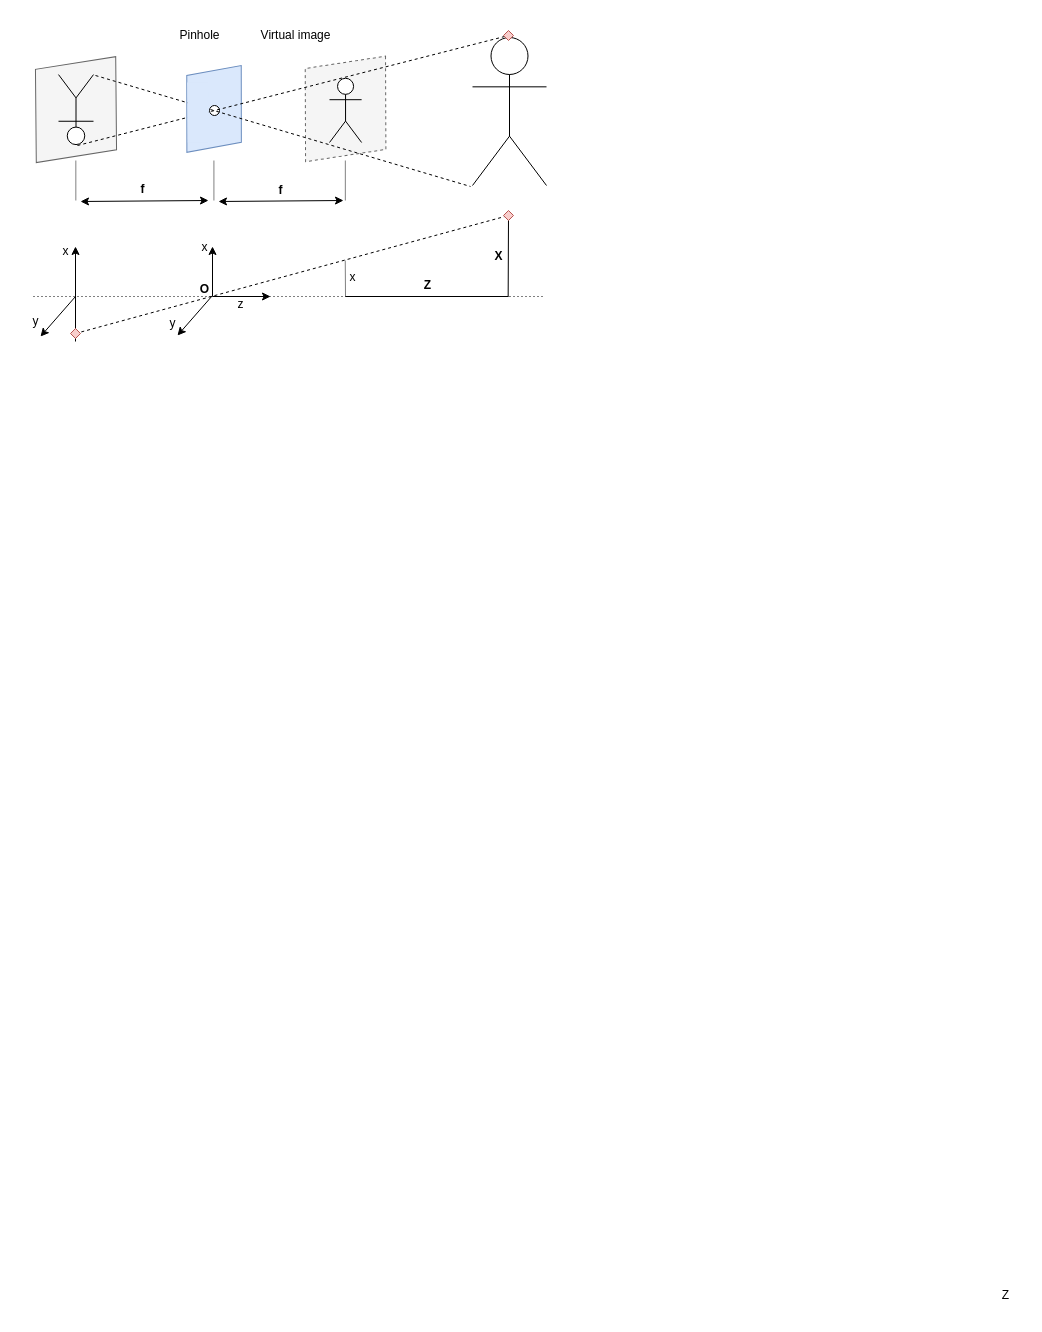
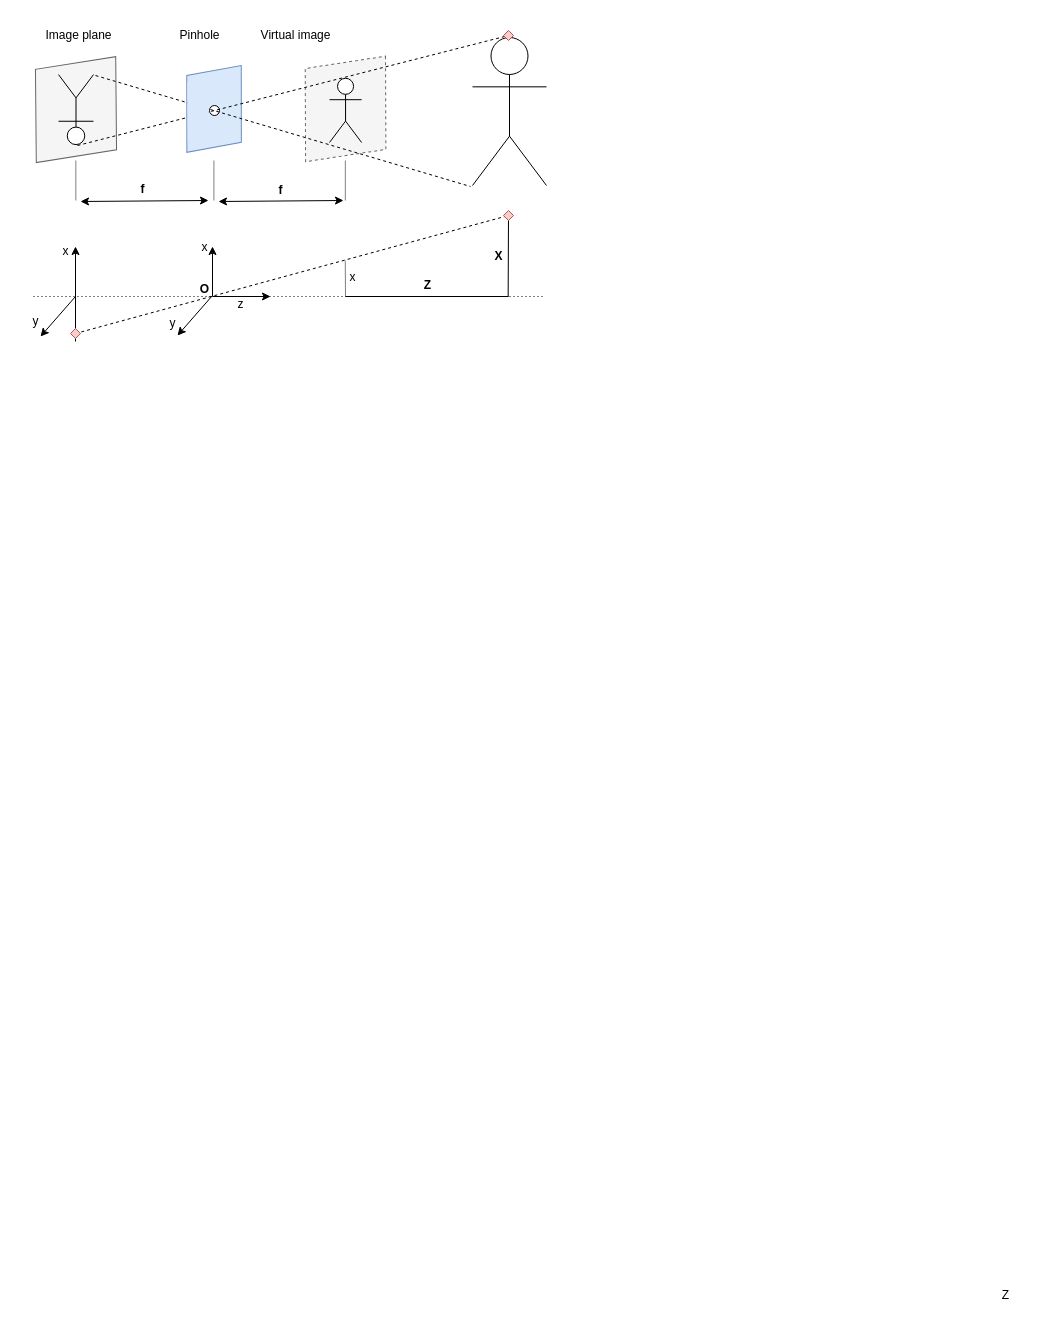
  <mxCell id="0" />
  <mxCell id="1" parent="0" />
  <mxCell id="2" value="" style="shape=parallelogram;perimeter=parallelogramPerimeter;whiteSpace=wrap;html=1;fixedSize=1;rotation=-10.4;size=13.75;direction=west;fillColor=#dae8fc;strokeColor=#6c8ebf;" vertex="1" parent="1"><mxGeometry x="179" y="70.64" width="69.15" height="75.58" as="geometry" /></mxCell>
  <mxCell id="3" value="" style="ellipse;whiteSpace=wrap;html=1;aspect=fixed;" vertex="1" parent="1"><mxGeometry x="209" y="105" width="10" height="10" as="geometry" /></mxCell>
  <mxCell id="4" value="" style="shape=parallelogram;perimeter=parallelogramPerimeter;whiteSpace=wrap;html=1;fixedSize=1;rotation=-9;size=13.75;direction=west;fillColor=#f5f5f5;fontColor=#333333;strokeColor=#666666;" vertex="1" parent="1"><mxGeometry x="28" y="63" width="95" height="92.17" as="geometry" /></mxCell>
  <mxCell id="5" value="" style="shape=parallelogram;perimeter=parallelogramPerimeter;whiteSpace=wrap;html=1;fixedSize=1;rotation=-8.7;size=13.75;direction=west;dashed=1;fillColor=#f5f5f5;fontColor=#333333;strokeColor=#666666;" vertex="1" parent="1"><mxGeometry x="297.56" y="62.35" width="95" height="92.17" as="geometry" /></mxCell>
  <mxCell id="6" value="Actor" style="shape=umlActor;verticalLabelPosition=bottom;verticalAlign=top;html=1;outlineConnect=0;fontColor=none;noLabel=1;" vertex="1" parent="1"><mxGeometry x="472" y="37" width="74" height="148" as="geometry" /></mxCell>
  <mxCell id="7" value="Actor" style="shape=umlActor;verticalLabelPosition=bottom;verticalAlign=top;html=1;outlineConnect=0;fontColor=none;noLabel=1;direction=west;" vertex="1" parent="1"><mxGeometry x="58" y="74.09" width="35" height="70" as="geometry" /></mxCell>
  <mxCell id="8" value="Actor" style="shape=umlActor;verticalLabelPosition=bottom;verticalAlign=top;html=1;outlineConnect=0;fontColor=none;noLabel=1;direction=east;" vertex="1" parent="1"><mxGeometry x="329" y="77.79" width="32.11" height="64.21" as="geometry" /></mxCell>
  <mxCell id="9" value="" style="endArrow=none;dashed=1;html=1;strokeWidth=1;rounded=0;" edge="1" parent="1"><mxGeometry width="50" height="50" relative="1" as="geometry"><mxPoint x="77" y="145" as="sourcePoint" /><mxPoint x="512" y="34" as="targetPoint" /></mxGeometry></mxCell>
  <mxCell id="10" value="" style="endArrow=none;dashed=1;html=1;strokeWidth=1;rounded=0;" edge="1" parent="1"><mxGeometry width="50" height="50" relative="1" as="geometry"><mxPoint x="95" y="75" as="sourcePoint" /><mxPoint x="470" y="186" as="targetPoint" /></mxGeometry></mxCell>
  <mxCell id="11" value="" style="rounded=0;whiteSpace=wrap;html=1;strokeColor=none;rotation=-0.6;fillColor=#dae8fc;" vertex="1" parent="1"><mxGeometry x="187" y="82" width="21" height="60" as="geometry" /></mxCell>
+ <mxCell id="12" value="Image plane" style="text;html=1;align=center;verticalAlign=middle;resizable=0;points=[];autosize=1;strokeColor=none;fillColor=none;" vertex="1" parent="1"><mxGeometry x="33" y="20" width="90" height="30" as="geometry" /></mxCell>
  <mxCell id="13" value="Pinhole" style="text;html=1;align=center;verticalAlign=middle;resizable=0;points=[];autosize=1;strokeColor=none;fillColor=none;" vertex="1" parent="1"><mxGeometry x="169" y="20" width="60" height="30" as="geometry" /></mxCell>
  <mxCell id="14" value="Virtual image" style="text;html=1;align=center;verticalAlign=middle;resizable=0;points=[];autosize=1;strokeColor=none;fillColor=none;" vertex="1" parent="1"><mxGeometry x="250" y="20" width="90" height="30" as="geometry" /></mxCell>
  <mxCell id="15" value="" style="endArrow=none;html=1;rounded=0;strokeWidth=0.5;" edge="1" parent="1"><mxGeometry width="50" height="50" relative="1" as="geometry"><mxPoint x="75.33" y="200" as="sourcePoint" /><mxPoint x="75.33" y="160" as="targetPoint" /></mxGeometry></mxCell>
  <mxCell id="16" value="" style="endArrow=classic;startArrow=classic;html=1;rounded=0;" edge="1" parent="1"><mxGeometry width="50" height="50" relative="1" as="geometry"><mxPoint x="218" y="201" as="sourcePoint" /><mxPoint x="343" y="200" as="targetPoint" /></mxGeometry></mxCell>
  <mxCell id="17" value="" style="endArrow=classic;startArrow=classic;html=1;rounded=0;" edge="1" parent="1"><mxGeometry width="50" height="50" relative="1" as="geometry"><mxPoint x="80" y="201" as="sourcePoint" /><mxPoint x="208" y="200" as="targetPoint" /></mxGeometry></mxCell>
  <mxCell id="18" value="" style="endArrow=none;html=1;rounded=0;strokeWidth=0.5;" edge="1" parent="1"><mxGeometry width="50" height="50" relative="1" as="geometry"><mxPoint x="213.41" y="200" as="sourcePoint" /><mxPoint x="213.41" y="160" as="targetPoint" /></mxGeometry></mxCell>
  <mxCell id="19" value="" style="endArrow=none;html=1;rounded=0;strokeWidth=0.5;" edge="1" parent="1"><mxGeometry width="50" height="50" relative="1" as="geometry"><mxPoint x="344.83" y="200" as="sourcePoint" /><mxPoint x="344.83" y="160" as="targetPoint" /></mxGeometry></mxCell>
  <mxCell id="20" value="f" style="text;html=1;align=center;verticalAlign=middle;resizable=0;points=[];autosize=1;strokeColor=none;fillColor=none;fontStyle=1" vertex="1" parent="1"><mxGeometry x="127" y="174" width="30" height="30" as="geometry" /></mxCell>
  <mxCell id="21" value="f" style="text;html=1;align=center;verticalAlign=middle;resizable=0;points=[];autosize=1;strokeColor=none;fillColor=none;fontStyle=1" vertex="1" parent="1"><mxGeometry x="265" y="175" width="30" height="30" as="geometry" /></mxCell>
  <mxCell id="22" value="" style="endArrow=none;dashed=1;html=1;dashPattern=1 3;strokeWidth=1;rounded=0;" edge="1" parent="1"><mxGeometry width="50" height="50" relative="1" as="geometry"><mxPoint x="33" y="296" as="sourcePoint" /><mxPoint x="543" y="296" as="targetPoint" /></mxGeometry></mxCell>
  <mxCell id="23" value="" style="endArrow=classic;html=1;rounded=0;" edge="1" parent="1"><mxGeometry width="50" height="50" relative="1" as="geometry"><mxPoint x="75" y="296" as="sourcePoint" /><mxPoint x="40" y="336" as="targetPoint" /></mxGeometry></mxCell>
  <mxCell id="24" value="" style="endArrow=classic;html=1;rounded=0;" edge="1" parent="1"><mxGeometry width="50" height="50" relative="1" as="geometry"><mxPoint x="75" y="341" as="sourcePoint" /><mxPoint x="75" y="246" as="targetPoint" /></mxGeometry></mxCell>
  <mxCell id="25" value="x" style="text;html=1;align=center;verticalAlign=middle;resizable=0;points=[];autosize=1;strokeColor=none;fillColor=none;" vertex="1" parent="1"><mxGeometry x="50" y="236" width="30" height="30" as="geometry" /></mxCell>
  <mxCell id="26" value="y" style="text;html=1;align=center;verticalAlign=middle;resizable=0;points=[];autosize=1;strokeColor=none;fillColor=none;" vertex="1" parent="1"><mxGeometry x="20" y="306" width="30" height="30" as="geometry" /></mxCell>
  <mxCell id="27" value="" style="endArrow=none;html=1;rounded=0;strokeWidth=1;" edge="1" parent="1"><mxGeometry width="50" height="50" relative="1" as="geometry"><mxPoint x="507.66" y="296" as="sourcePoint" /><mxPoint x="508" y="216" as="targetPoint" /></mxGeometry></mxCell>
  <mxCell id="28" value="" style="endArrow=none;html=1;rounded=0;strokeWidth=1;" edge="1" parent="1"><mxGeometry width="50" height="50" relative="1" as="geometry"><mxPoint x="345" y="296" as="sourcePoint" /><mxPoint x="508" y="296" as="targetPoint" /></mxGeometry></mxCell>
  <mxCell id="29" value="" style="endArrow=none;html=1;rounded=0;strokeWidth=0.5;" edge="1" parent="1"><mxGeometry width="50" height="50" relative="1" as="geometry"><mxPoint x="345" y="296" as="sourcePoint" /><mxPoint x="344.76" y="260" as="targetPoint" /></mxGeometry></mxCell>
  <mxCell id="30" value="&lt;b&gt;X&lt;/b&gt;" style="text;html=1;align=center;verticalAlign=middle;resizable=0;points=[];autosize=1;strokeColor=none;fillColor=none;" vertex="1" parent="1"><mxGeometry x="483" y="241" width="30" height="30" as="geometry" /></mxCell>
  <mxCell id="31" value="Z" style="text;html=1;align=center;verticalAlign=middle;resizable=0;points=[];autosize=1;strokeColor=none;fillColor=none;" vertex="1" parent="1"><mxGeometry x="990" y="1280" width="30" height="30" as="geometry" /></mxCell>
  <mxCell id="32" value="" style="rhombus;whiteSpace=wrap;html=1;fillColor=#f8cecc;strokeColor=#b85450;" vertex="1" parent="1"><mxGeometry x="503" y="30" width="10" height="10" as="geometry" /></mxCell>
  <mxCell id="33" value="" style="endArrow=none;dashed=1;html=1;strokeWidth=1;rounded=0;" edge="1" parent="1"><mxGeometry width="50" height="50" relative="1" as="geometry"><mxPoint x="75" y="333" as="sourcePoint" /><mxPoint x="508" y="215" as="targetPoint" /></mxGeometry></mxCell>
  <mxCell id="34" value="" style="rhombus;whiteSpace=wrap;html=1;fillColor=#f8cecc;strokeColor=#b85450;" vertex="1" parent="1"><mxGeometry x="503" y="210" width="10" height="10" as="geometry" /></mxCell>
  <mxCell id="35" value="" style="rhombus;whiteSpace=wrap;html=1;fillColor=#f8cecc;strokeColor=#b85450;" vertex="1" parent="1"><mxGeometry x="70" y="328" width="10" height="10" as="geometry" /></mxCell>
  <mxCell id="36" value="" style="endArrow=classic;html=1;rounded=0;" edge="1" parent="1"><mxGeometry width="50" height="50" relative="1" as="geometry"><mxPoint x="212" y="296" as="sourcePoint" /><mxPoint x="212" y="246" as="targetPoint" /></mxGeometry></mxCell>
  <mxCell id="37" value="" style="endArrow=classic;html=1;rounded=0;" edge="1" parent="1"><mxGeometry width="50" height="50" relative="1" as="geometry"><mxPoint x="212" y="295" as="sourcePoint" /><mxPoint x="177" y="335" as="targetPoint" /></mxGeometry></mxCell>
  <mxCell id="38" value="" style="endArrow=classic;html=1;rounded=0;" edge="1" parent="1"><mxGeometry width="50" height="50" relative="1" as="geometry"><mxPoint x="212" y="296" as="sourcePoint" /><mxPoint x="270" y="296" as="targetPoint" /></mxGeometry></mxCell>
  <mxCell id="39" value="x" style="text;html=1;align=center;verticalAlign=middle;resizable=0;points=[];autosize=1;strokeColor=none;fillColor=none;" vertex="1" parent="1"><mxGeometry x="337" y="262" width="30" height="30" as="geometry" /></mxCell>
  <mxCell id="40" value="&lt;b&gt;Z&lt;/b&gt;" style="text;html=1;align=center;verticalAlign=middle;resizable=0;points=[];autosize=1;strokeColor=none;fillColor=none;" vertex="1" parent="1"><mxGeometry x="412" y="270" width="30" height="30" as="geometry" /></mxCell>
  <mxCell id="41" value="&lt;b&gt;O&lt;/b&gt;" style="text;html=1;align=center;verticalAlign=middle;resizable=0;points=[];autosize=1;strokeColor=none;fillColor=none;" vertex="1" parent="1"><mxGeometry x="189" y="274" width="30" height="30" as="geometry" /></mxCell>
  <mxCell id="42" value="y" style="text;html=1;align=center;verticalAlign=middle;resizable=0;points=[];autosize=1;strokeColor=none;fillColor=none;" vertex="1" parent="1"><mxGeometry x="157" y="308" width="30" height="30" as="geometry" /></mxCell>
  <mxCell id="43" value="x" style="text;html=1;align=center;verticalAlign=middle;resizable=0;points=[];autosize=1;strokeColor=none;fillColor=none;" vertex="1" parent="1"><mxGeometry x="189" y="232" width="30" height="30" as="geometry" /></mxCell>
  <mxCell id="44" value="z" style="text;html=1;align=center;verticalAlign=middle;resizable=0;points=[];autosize=1;strokeColor=none;fillColor=none;" vertex="1" parent="1"><mxGeometry x="225" y="289" width="30" height="30" as="geometry" /></mxCell>
